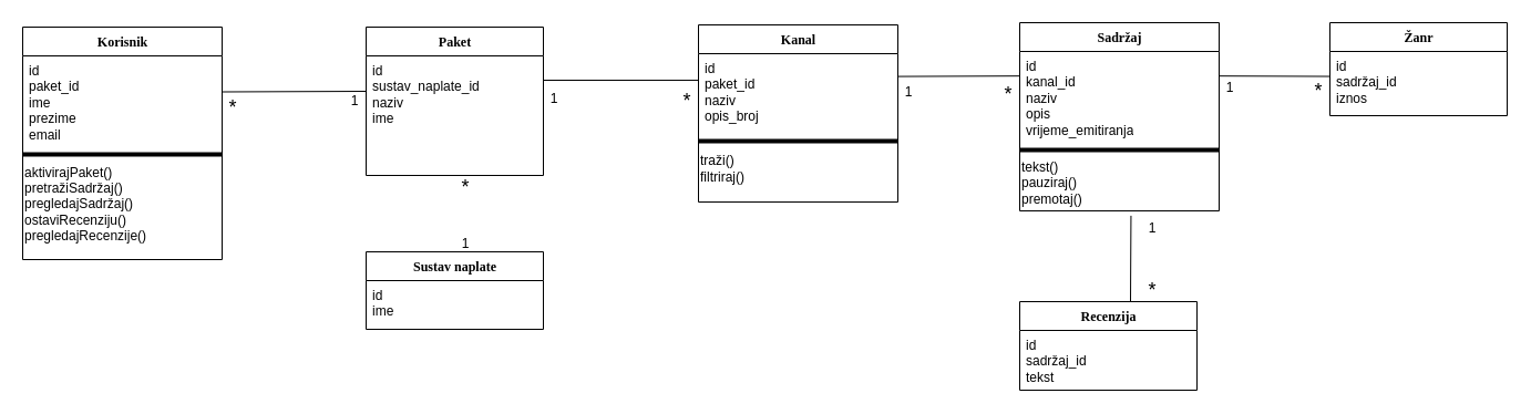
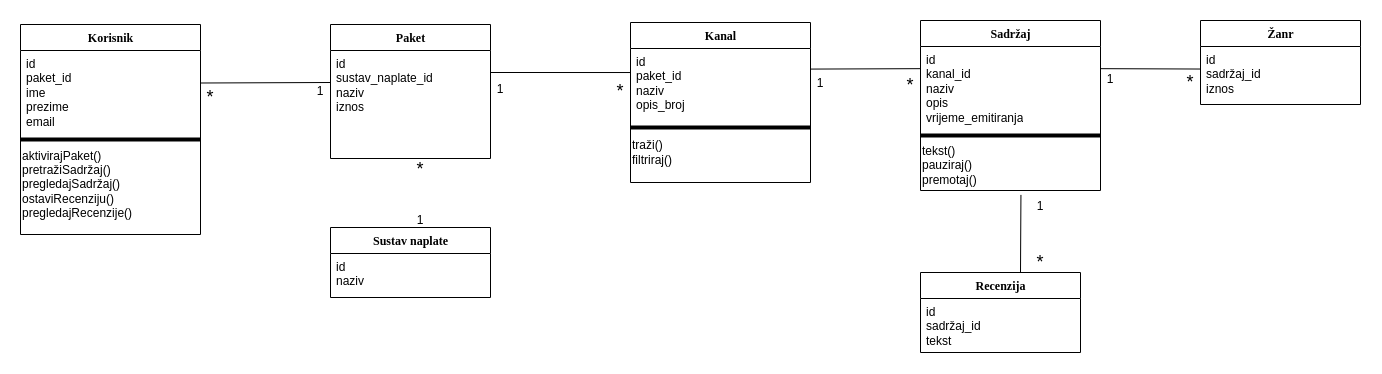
  <mxCell id="0" />
  <mxCell id="1" parent="0" />
  <mxCell id="2" value="Paket" style="swimlane;html=1;fontStyle=1;align=center;verticalAlign=top;childLayout=stackLayout;horizontal=1;startSize=26;horizontalStack=0;resizeParent=1;resizeLast=0;collapsible=1;marginBottom=0;swimlaneFillColor=#ffffff;rounded=0;shadow=0;comic=0;labelBackgroundColor=none;strokeWidth=1;fillColor=none;fontFamily=Verdana;fontSize=12" vertex="1" parent="1"><mxGeometry x="330" y="24" width="160" height="134" as="geometry" /></mxCell>
- <mxCell id="3" value="id&lt;br&gt;sustav_naplate_id&lt;br&gt;naziv&lt;br&gt;ime" style="text;html=1;strokeColor=none;fillColor=none;align=left;verticalAlign=top;spacingLeft=4;spacingRight=4;whiteSpace=wrap;overflow=hidden;rotatable=0;points=[[0,0.5],[1,0.5]];portConstraint=eastwest;" vertex="1" parent="2"><mxGeometry y="26" width="160" height="108" as="geometry" /></mxCell>
+ <mxCell id="3" value="id&lt;br&gt;sustav_naplate_id&lt;br&gt;naziv&lt;br&gt;iznos" style="text;html=1;strokeColor=none;fillColor=none;align=left;verticalAlign=top;spacingLeft=4;spacingRight=4;whiteSpace=wrap;overflow=hidden;rotatable=0;points=[[0,0.5],[1,0.5]];portConstraint=eastwest;" vertex="1" parent="2"><mxGeometry y="26" width="160" height="108" as="geometry" /></mxCell>
  <mxCell id="4" value="Sustav naplate" style="swimlane;html=1;fontStyle=1;align=center;verticalAlign=top;childLayout=stackLayout;horizontal=1;startSize=26;horizontalStack=0;resizeParent=1;resizeLast=0;collapsible=1;marginBottom=0;swimlaneFillColor=#ffffff;rounded=0;shadow=0;comic=0;labelBackgroundColor=none;strokeWidth=1;fillColor=none;fontFamily=Verdana;fontSize=12" vertex="1" parent="1"><mxGeometry x="330" y="227" width="160" height="70" as="geometry" /></mxCell>
- <mxCell id="5" value="id&lt;br&gt;ime" style="text;html=1;strokeColor=none;fillColor=none;align=left;verticalAlign=top;spacingLeft=4;spacingRight=4;whiteSpace=wrap;overflow=hidden;rotatable=0;points=[[0,0.5],[1,0.5]];portConstraint=eastwest;" vertex="1" parent="4"><mxGeometry y="26" width="160" height="44" as="geometry" /></mxCell>
+ <mxCell id="5" value="id&lt;br&gt;naziv" style="text;html=1;strokeColor=none;fillColor=none;align=left;verticalAlign=top;spacingLeft=4;spacingRight=4;whiteSpace=wrap;overflow=hidden;rotatable=0;points=[[0,0.5],[1,0.5]];portConstraint=eastwest;" vertex="1" parent="4"><mxGeometry y="26" width="160" height="44" as="geometry" /></mxCell>
  <mxCell id="6" value="Korisnik" style="swimlane;html=1;fontStyle=1;align=center;verticalAlign=top;childLayout=stackLayout;horizontal=1;startSize=26;horizontalStack=0;resizeParent=1;resizeLast=0;collapsible=1;marginBottom=0;swimlaneFillColor=#ffffff;rounded=0;shadow=0;comic=0;labelBackgroundColor=none;strokeWidth=1;fillColor=none;fontFamily=Verdana;fontSize=12" vertex="1" parent="1"><mxGeometry x="20" y="24" width="180" height="210" as="geometry" /></mxCell>
  <mxCell id="7" value="id&lt;br&gt;paket_id&lt;br&gt;ime&lt;br&gt;prezime&lt;br&gt;email" style="text;html=1;strokeColor=none;fillColor=none;align=left;verticalAlign=top;spacingLeft=4;spacingRight=4;whiteSpace=wrap;overflow=hidden;rotatable=0;points=[[0,0.5],[1,0.5]];portConstraint=eastwest;" vertex="1" parent="6"><mxGeometry y="26" width="180" height="84" as="geometry" /></mxCell>
  <mxCell id="8" value="" style="line;strokeWidth=4;html=1;perimeter=backbonePerimeter;points=[];outlineConnect=0;" vertex="1" parent="6"><mxGeometry y="110" width="180" height="10" as="geometry" /></mxCell>
  <mxCell id="9" value="aktivirajPaket()&lt;br&gt;pretražiSadržaj()&lt;br&gt;pregledajSadržaj()&lt;br&gt;ostaviRecenziju()&lt;br&gt;pregledajRecenzije()" style="text;html=1;strokeColor=none;fillColor=none;align=left;verticalAlign=middle;whiteSpace=wrap;rounded=0;" vertex="1" parent="6"><mxGeometry y="120" width="180" height="80" as="geometry" /></mxCell>
  <mxCell id="10" value="" style="endArrow=none;html=1;rounded=0;entryX=1.005;entryY=0.637;entryDx=0;entryDy=0;entryPerimeter=0;" edge="1" parent="1"><mxGeometry width="50" height="50" relative="1" as="geometry"><mxPoint x="330" y="82" as="sourcePoint" /><mxPoint x="200" y="82.508" as="targetPoint" /></mxGeometry></mxCell>
  <mxCell id="11" value="&lt;font style=&quot;font-size: 18px;&quot;&gt;*&lt;/font&gt;" style="text;html=1;strokeColor=none;fillColor=none;align=center;verticalAlign=middle;whiteSpace=wrap;rounded=0;" vertex="1" parent="1"><mxGeometry x="200" y="90" width="20" height="14" as="geometry" /></mxCell>
  <mxCell id="12" value="1" style="text;html=1;strokeColor=none;fillColor=none;align=center;verticalAlign=middle;whiteSpace=wrap;rounded=0;" vertex="1" parent="1"><mxGeometry x="310" y="86" width="20" height="10" as="geometry" /></mxCell>
  <mxCell id="13" value="" style="endArrow=none;html=1;rounded=0;entryX=1;entryY=0.5;entryDx=0;entryDy=0;exitX=0.007;exitY=0.702;exitDx=0;exitDy=0;exitPerimeter=0;" edge="1" parent="1"><mxGeometry width="50" height="50" relative="1" as="geometry"><mxPoint x="631.12" y="72.04" as="sourcePoint" /><mxPoint x="490" y="72" as="targetPoint" /></mxGeometry></mxCell>
  <mxCell id="14" value="1" style="text;html=1;strokeColor=none;fillColor=none;align=center;verticalAlign=middle;whiteSpace=wrap;rounded=0;" vertex="1" parent="1"><mxGeometry x="490" y="82" width="20" height="14" as="geometry" /></mxCell>
  <mxCell id="15" value="&lt;font style=&quot;font-size: 18px;&quot;&gt;*&lt;/font&gt;" style="text;html=1;strokeColor=none;fillColor=none;align=center;verticalAlign=middle;whiteSpace=wrap;rounded=0;" vertex="1" parent="1"><mxGeometry x="610" y="86" width="20" height="10" as="geometry" /></mxCell>
  <mxCell id="16" value="1" style="text;html=1;strokeColor=none;fillColor=none;align=center;verticalAlign=middle;whiteSpace=wrap;rounded=0;" vertex="1" parent="1"><mxGeometry x="410" y="213" width="20" height="14" as="geometry" /></mxCell>
  <mxCell id="17" value="&lt;font style=&quot;font-size: 18px;&quot;&gt;*&lt;/font&gt;" style="text;html=1;strokeColor=none;fillColor=none;align=center;verticalAlign=middle;whiteSpace=wrap;rounded=0;" vertex="1" parent="1"><mxGeometry x="410" y="162" width="20" height="14" as="geometry" /></mxCell>
  <mxCell id="18" value="Žanr" style="swimlane;html=1;fontStyle=1;align=center;verticalAlign=top;childLayout=stackLayout;horizontal=1;startSize=26;horizontalStack=0;resizeParent=1;resizeLast=0;collapsible=1;marginBottom=0;swimlaneFillColor=#ffffff;rounded=0;shadow=0;comic=0;labelBackgroundColor=none;strokeWidth=1;fillColor=none;fontFamily=Verdana;fontSize=12" vertex="1" parent="1"><mxGeometry x="1200" y="20" width="160" height="84" as="geometry" /></mxCell>
  <mxCell id="19" value="id&lt;br&gt;sadržaj_id&lt;br&gt;iznos" style="text;html=1;strokeColor=none;fillColor=none;align=left;verticalAlign=top;spacingLeft=4;spacingRight=4;whiteSpace=wrap;overflow=hidden;rotatable=0;points=[[0,0.5],[1,0.5]];portConstraint=eastwest;" vertex="1" parent="18"><mxGeometry y="26" width="160" height="54" as="geometry" /></mxCell>
  <mxCell id="20" value="Recenzija" style="swimlane;html=1;fontStyle=1;align=center;verticalAlign=top;childLayout=stackLayout;horizontal=1;startSize=26;horizontalStack=0;resizeParent=1;resizeLast=0;collapsible=1;marginBottom=0;swimlaneFillColor=#ffffff;rounded=0;shadow=0;comic=0;labelBackgroundColor=none;strokeWidth=1;fillColor=none;fontFamily=Verdana;fontSize=12" vertex="1" parent="1"><mxGeometry x="920" y="272" width="160" height="80" as="geometry" /></mxCell>
  <mxCell id="21" value="id&lt;br&gt;sadržaj_id&lt;br&gt;tekst" style="text;html=1;strokeColor=none;fillColor=none;align=left;verticalAlign=top;spacingLeft=4;spacingRight=4;whiteSpace=wrap;overflow=hidden;rotatable=0;points=[[0,0.5],[1,0.5]];portConstraint=eastwest;" vertex="1" parent="20"><mxGeometry y="26" width="160" height="54" as="geometry" /></mxCell>
  <mxCell id="22" value="Kanal" style="swimlane;html=1;fontStyle=1;align=center;verticalAlign=top;childLayout=stackLayout;horizontal=1;startSize=26;horizontalStack=0;resizeParent=1;resizeLast=0;collapsible=1;marginBottom=0;swimlaneFillColor=#ffffff;rounded=0;shadow=0;comic=0;labelBackgroundColor=none;strokeWidth=1;fillColor=none;fontFamily=Verdana;fontSize=12" vertex="1" parent="1"><mxGeometry x="630" y="22" width="180" height="160" as="geometry" /></mxCell>
  <mxCell id="23" value="id&lt;br&gt;paket_id&lt;br&gt;naziv&lt;br&gt;opis_broj" style="text;html=1;strokeColor=none;fillColor=none;align=left;verticalAlign=top;spacingLeft=4;spacingRight=4;whiteSpace=wrap;overflow=hidden;rotatable=0;points=[[0,0.5],[1,0.5]];portConstraint=eastwest;" vertex="1" parent="22"><mxGeometry y="26" width="180" height="74" as="geometry" /></mxCell>
  <mxCell id="24" value="" style="line;strokeWidth=4;html=1;perimeter=backbonePerimeter;points=[];outlineConnect=0;" vertex="1" parent="22"><mxGeometry y="100" width="180" height="10" as="geometry" /></mxCell>
  <mxCell id="25" value="traži()&lt;br&gt;filtriraj()" style="text;html=1;strokeColor=none;fillColor=none;align=left;verticalAlign=middle;whiteSpace=wrap;rounded=0;" vertex="1" parent="22"><mxGeometry y="110" width="180" height="40" as="geometry" /></mxCell>
  <mxCell id="26" value="" style="endArrow=none;html=1;rounded=0;entryX=1;entryY=0.5;entryDx=0;entryDy=0;" edge="1" parent="1"><mxGeometry width="50" height="50" relative="1" as="geometry"><mxPoint x="920" y="68.17" as="sourcePoint" /><mxPoint x="810" y="68.58" as="targetPoint" /></mxGeometry></mxCell>
  <mxCell id="27" value="1" style="text;html=1;strokeColor=none;fillColor=none;align=center;verticalAlign=middle;whiteSpace=wrap;rounded=0;" vertex="1" parent="1"><mxGeometry x="810" y="76" width="20" height="14" as="geometry" /></mxCell>
  <mxCell id="28" value="&lt;font style=&quot;font-size: 18px;&quot;&gt;*&lt;/font&gt;" style="text;html=1;strokeColor=none;fillColor=none;align=center;verticalAlign=middle;whiteSpace=wrap;rounded=0;" vertex="1" parent="1"><mxGeometry x="900" y="80" width="20" height="10" as="geometry" /></mxCell>
  <mxCell id="29" value="Sadržaj" style="swimlane;html=1;fontStyle=1;align=center;verticalAlign=top;childLayout=stackLayout;horizontal=1;startSize=26;horizontalStack=0;resizeParent=1;resizeLast=0;collapsible=1;marginBottom=0;swimlaneFillColor=#ffffff;rounded=0;shadow=0;comic=0;labelBackgroundColor=none;strokeWidth=1;fillColor=none;fontFamily=Verdana;fontSize=12" vertex="1" parent="1"><mxGeometry x="920" y="20" width="180" height="170" as="geometry" /></mxCell>
  <mxCell id="30" value="id&lt;br&gt;kanal_id&lt;br&gt;naziv&lt;br&gt;opis&lt;br&gt;vrijeme_emitiranja" style="text;html=1;strokeColor=none;fillColor=none;align=left;verticalAlign=top;spacingLeft=4;spacingRight=4;whiteSpace=wrap;overflow=hidden;rotatable=0;points=[[0,0.5],[1,0.5]];portConstraint=eastwest;" vertex="1" parent="29"><mxGeometry y="26" width="180" height="84" as="geometry" /></mxCell>
  <mxCell id="31" value="" style="line;strokeWidth=4;html=1;perimeter=backbonePerimeter;points=[];outlineConnect=0;" vertex="1" parent="29"><mxGeometry y="110" width="180" height="10" as="geometry" /></mxCell>
  <mxCell id="32" value="tekst()&lt;br&gt;pauziraj()&lt;br&gt;premotaj()" style="text;html=1;strokeColor=none;fillColor=none;align=left;verticalAlign=middle;whiteSpace=wrap;rounded=0;" vertex="1" parent="29"><mxGeometry y="120" width="180" height="50" as="geometry" /></mxCell>
  <mxCell id="33" value="" style="endArrow=none;html=1;rounded=0;exitX=0.558;exitY=1.088;exitDx=0;exitDy=0;exitPerimeter=0;" edge="1" parent="1" source="32"><mxGeometry width="50" height="50" relative="1" as="geometry"><mxPoint x="1040" y="242" as="sourcePoint" /><mxPoint x="1020" y="272" as="targetPoint" /></mxGeometry></mxCell>
  <mxCell id="34" value="1" style="text;html=1;strokeColor=none;fillColor=none;align=center;verticalAlign=middle;whiteSpace=wrap;rounded=0;" vertex="1" parent="1"><mxGeometry x="1030" y="199" width="20" height="14" as="geometry" /></mxCell>
  <mxCell id="35" value="&lt;font style=&quot;font-size: 18px;&quot;&gt;*&lt;/font&gt;" style="text;html=1;strokeColor=none;fillColor=none;align=center;verticalAlign=middle;whiteSpace=wrap;rounded=0;" vertex="1" parent="1"><mxGeometry x="1030" y="255" width="20" height="14" as="geometry" /></mxCell>
  <mxCell id="36" value="" style="endArrow=none;html=1;rounded=0;exitX=0.998;exitY=0.317;exitDx=0;exitDy=0;exitPerimeter=0;entryX=0;entryY=0.5;entryDx=0;entryDy=0;" edge="1" parent="1"><mxGeometry width="50" height="50" relative="1" as="geometry"><mxPoint x="1100" y="68.168" as="sourcePoint" /><mxPoint x="1200.36" y="68.54" as="targetPoint" /></mxGeometry></mxCell>
  <mxCell id="37" value="1" style="text;html=1;strokeColor=none;fillColor=none;align=center;verticalAlign=middle;whiteSpace=wrap;rounded=0;" vertex="1" parent="1"><mxGeometry x="1100" y="72" width="20" height="14" as="geometry" /></mxCell>
  <mxCell id="38" value="&lt;font style=&quot;font-size: 18px;&quot;&gt;*&lt;/font&gt;" style="text;html=1;strokeColor=none;fillColor=none;align=center;verticalAlign=middle;whiteSpace=wrap;rounded=0;" vertex="1" parent="1"><mxGeometry x="1180" y="73" width="20" height="17" as="geometry" /></mxCell>
